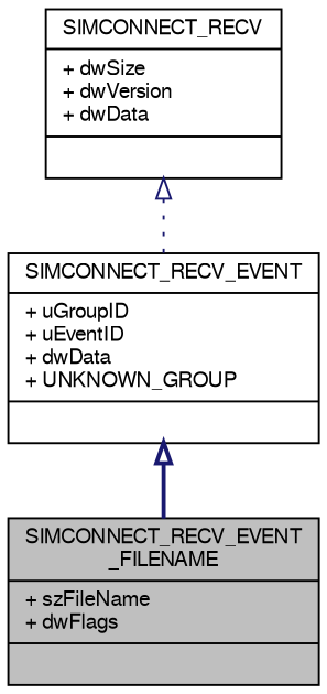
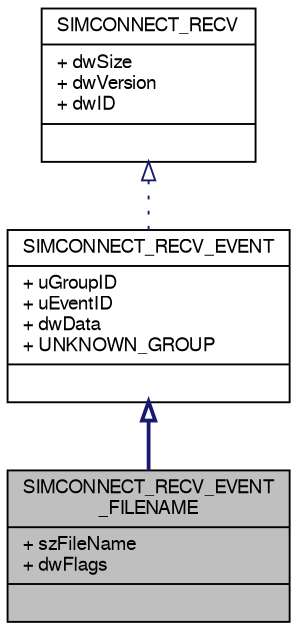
  digraph {
    node [color=black fontname=FreeSans fontsize=10 shape=record]
    edge [arrowtail=onormal color=midnightblue dir=back fontname=FreeSans fontsize=10 labelfontname=FreeSans labelfontsize=10]
    n1 [fillcolor=grey75 fontcolor=black height=0.2 label="{SIMCONNECT_RECV_EVENT\l_FILENAME\n|+ szFileName\l+ dwFlags\l|}" style=filled width=0.4]
    n2 [height=0.2 label="{SIMCONNECT_RECV_EVENT\n|+ uGroupID\l+ uEventID\l+ dwData\l+ UNKNOWN_GROUP\l|}" width=0.4]
-   n3 [height=0.2 label="{SIMCONNECT_RECV\n|+ dwSize\l+ dwVersion\l+ dwData\l|}" width=0.4]
+   n3 [height=0.2 label="{SIMCONNECT_RECV\n|+ dwSize\l+ dwVersion\l+ dwID\l|}" width=0.4]
    n2 -> n1 [style=bold]
    n3 -> n2 [style=dotted]
  }
